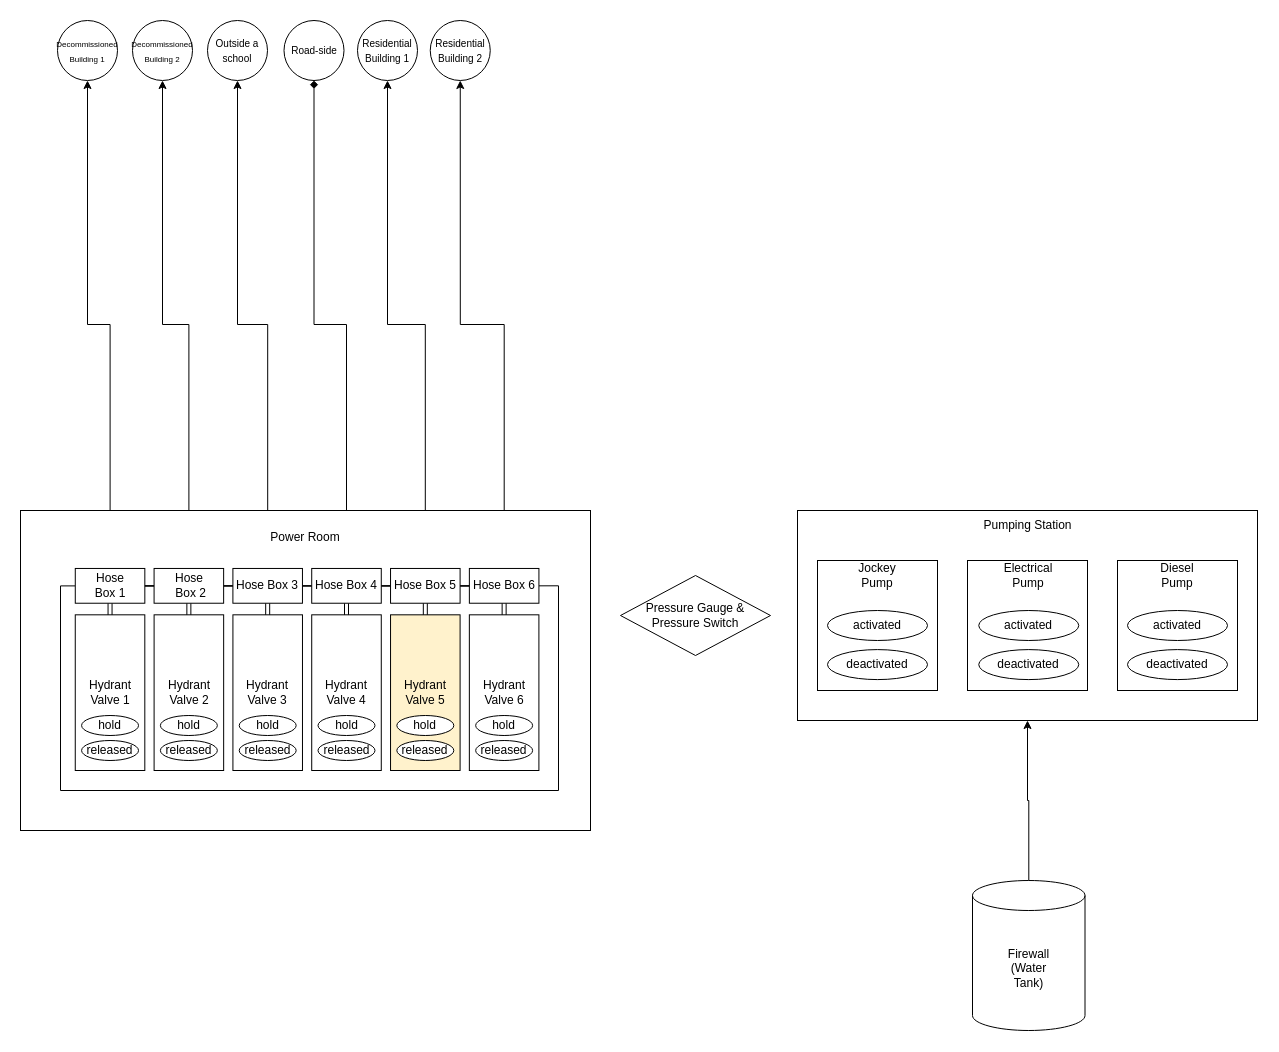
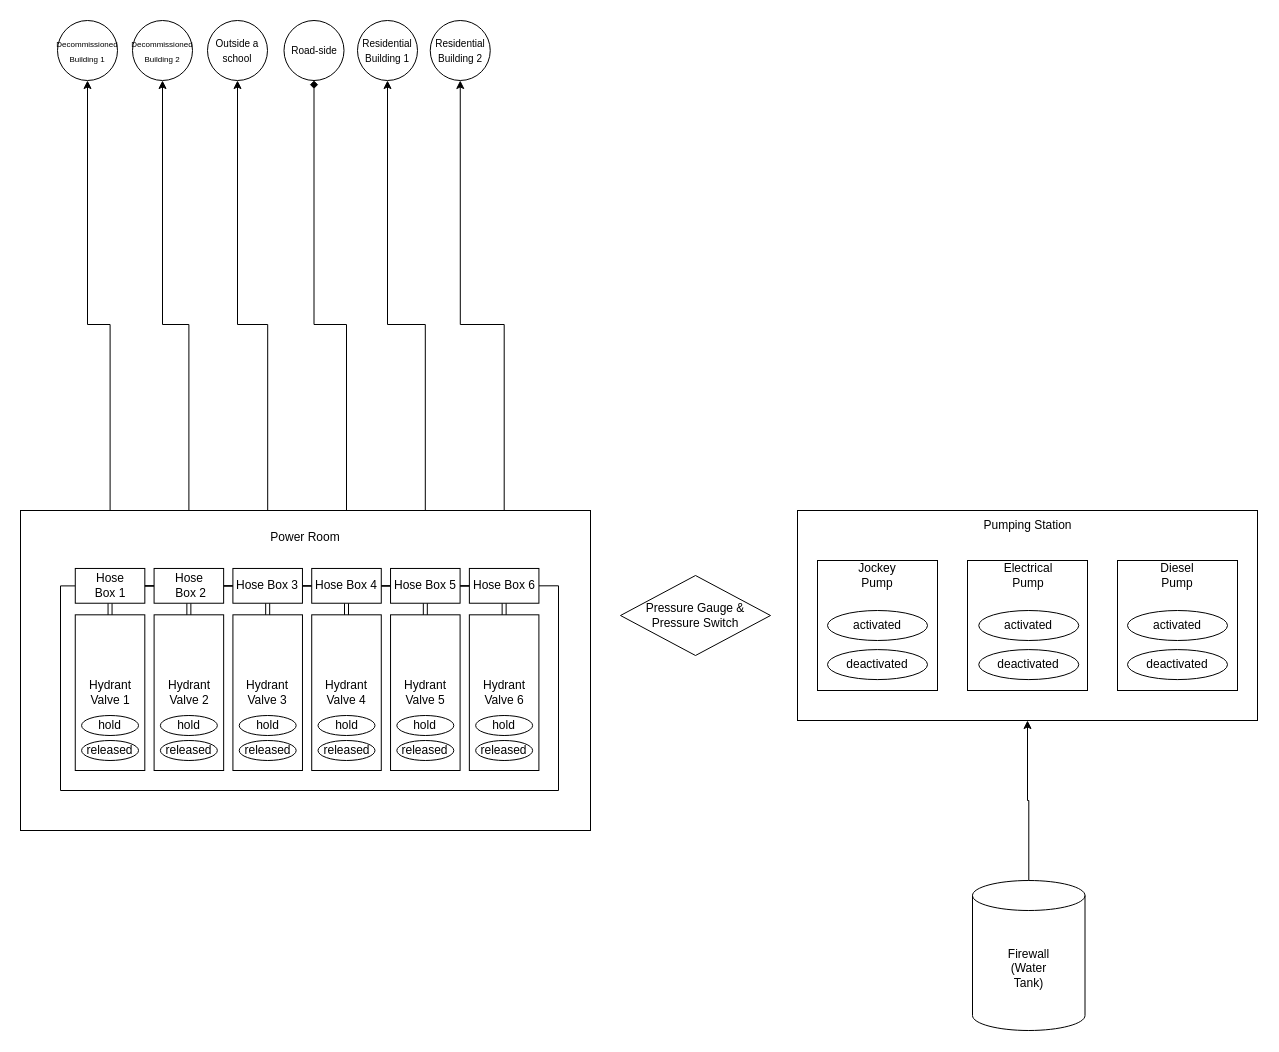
  <mxCell id="0" />
  <mxCell id="1" parent="0" />
  <mxCell id="2" value="" style="edgeStyle=orthogonalEdgeStyle;rounded=0;orthogonalLoop=1;jettySize=auto;html=1;" edge="1" parent="1" source="3" target="10"><mxGeometry relative="1" as="geometry" /></mxCell>
  <mxCell id="3" value="Firewall&lt;br&gt;(Water&lt;br&gt;Tank)" style="shape=cylinder3;whiteSpace=wrap;html=1;boundedLbl=1;backgroundOutline=1;size=15;" vertex="1" parent="1"><mxGeometry x="972" y="880" width="112.5" height="150" as="geometry" /></mxCell>
  <mxCell id="4" style="edgeStyle=orthogonalEdgeStyle;rounded=0;orthogonalLoop=1;jettySize=auto;html=1;entryX=0.5;entryY=1;entryDx=0;entryDy=0;" edge="1" parent="1" source="33" target="16"><mxGeometry relative="1" as="geometry" /></mxCell>
  <mxCell id="5" style="edgeStyle=orthogonalEdgeStyle;rounded=0;orthogonalLoop=1;jettySize=auto;html=1;entryX=0.5;entryY=1;entryDx=0;entryDy=0;" edge="1" parent="1" source="36" target="17"><mxGeometry relative="1" as="geometry" /></mxCell>
  <mxCell id="6" style="edgeStyle=orthogonalEdgeStyle;rounded=0;orthogonalLoop=1;jettySize=auto;html=1;entryX=0.5;entryY=1;entryDx=0;entryDy=0;" edge="1" parent="1" source="39" target="18"><mxGeometry relative="1" as="geometry" /></mxCell>
  <mxCell id="7" style="edgeStyle=orthogonalEdgeStyle;rounded=0;orthogonalLoop=1;jettySize=auto;html=1;entryX=0.5;entryY=1;entryDx=0;entryDy=0;endArrow=diamond;" edge="1" parent="1" source="42" target="19"><mxGeometry relative="1" as="geometry" /></mxCell>
  <mxCell id="8" style="edgeStyle=orthogonalEdgeStyle;rounded=0;orthogonalLoop=1;jettySize=auto;html=1;entryX=0.5;entryY=1;entryDx=0;entryDy=0;" edge="1" parent="1" source="45" target="20"><mxGeometry relative="1" as="geometry" /></mxCell>
  <mxCell id="9" style="edgeStyle=orthogonalEdgeStyle;rounded=0;orthogonalLoop=1;jettySize=auto;html=1;entryX=0.5;entryY=1;entryDx=0;entryDy=0;" edge="1" parent="1" source="47" target="21"><mxGeometry relative="1" as="geometry" /></mxCell>
  <mxCell id="10" value="" style="rounded=0;whiteSpace=wrap;html=1;" vertex="1" parent="1"><mxGeometry x="797" y="510" width="460" height="210" as="geometry" /></mxCell>
  <mxCell id="11" value="Pumping Station" style="text;html=1;strokeColor=none;fillColor=none;align=center;verticalAlign=middle;whiteSpace=wrap;rounded=0;" vertex="1" parent="1"><mxGeometry x="969.5" y="510" width="115" height="30" as="geometry" /></mxCell>
  <mxCell id="12" value="" style="rounded=0;whiteSpace=wrap;html=1;" vertex="1" parent="1"><mxGeometry x="817" y="560" width="120" height="130" as="geometry" /></mxCell>
  <mxCell id="13" value="" style="rounded=0;whiteSpace=wrap;html=1;" vertex="1" parent="1"><mxGeometry x="967" y="560" width="120" height="130" as="geometry" /></mxCell>
  <mxCell id="14" value="" style="rounded=0;whiteSpace=wrap;html=1;" vertex="1" parent="1"><mxGeometry x="1117" y="560" width="120" height="130" as="geometry" /></mxCell>
  <mxCell id="15" value="" style="group" vertex="1" connectable="0" parent="1"><mxGeometry x="57" y="20" width="432.75" height="60" as="geometry" /></mxCell>
  <mxCell id="16" value="&lt;font style=&quot;font-size: 8px;&quot;&gt;Decommissioned&lt;br&gt;Building 1&lt;/font&gt;" style="ellipse;whiteSpace=wrap;html=1;aspect=fixed;" vertex="1" parent="15"><mxGeometry width="60" height="60" as="geometry" /></mxCell>
  <mxCell id="17" value="&lt;font style=&quot;font-size: 8px;&quot;&gt;Decommissioned&lt;br&gt;Building 2&lt;/font&gt;" style="ellipse;whiteSpace=wrap;html=1;aspect=fixed;" vertex="1" parent="15"><mxGeometry x="75" width="60" height="60" as="geometry" /></mxCell>
  <mxCell id="18" value="&lt;font style=&quot;font-size: 10px;&quot;&gt;Outside a school&lt;/font&gt;" style="ellipse;whiteSpace=wrap;html=1;aspect=fixed;" vertex="1" parent="15"><mxGeometry x="150" width="60" height="60" as="geometry" /></mxCell>
  <mxCell id="19" value="&lt;font style=&quot;font-size: 10px;&quot;&gt;Road-side&lt;/font&gt;" style="ellipse;whiteSpace=wrap;html=1;aspect=fixed;" vertex="1" parent="15"><mxGeometry x="226.5" width="60" height="60" as="geometry" /></mxCell>
  <mxCell id="20" value="&lt;font style=&quot;font-size: 10px;&quot;&gt;Residential Building 1&lt;/font&gt;" style="ellipse;whiteSpace=wrap;html=1;aspect=fixed;" vertex="1" parent="15"><mxGeometry x="300" width="60" height="60" as="geometry" /></mxCell>
  <mxCell id="21" value="&lt;font style=&quot;font-size: 10px;&quot;&gt;Residential Building 2&lt;/font&gt;" style="ellipse;whiteSpace=wrap;html=1;aspect=fixed;" vertex="1" parent="15"><mxGeometry x="372.75" width="60" height="60" as="geometry" /></mxCell>
  <mxCell id="22" value="" style="rounded=0;whiteSpace=wrap;html=1;" parent="1" vertex="1"><mxGeometry x="20" y="510" width="570" height="320" as="geometry" /></mxCell>
  <mxCell id="23" value="Power Room" style="text;html=1;strokeColor=none;fillColor=none;align=center;verticalAlign=middle;whiteSpace=wrap;rounded=0;" vertex="1" parent="1"><mxGeometry x="252.841" y="520" width="104.318" height="34.774" as="geometry" /></mxCell>
  <mxCell id="24" value="Hydrant Valve 1" style="rounded=0;whiteSpace=wrap;html=1;flipH=1;" vertex="1" parent="1"><mxGeometry x="74.77" y="614.32" width="69.55" height="155.68" as="geometry" /></mxCell>
  <mxCell id="25" value="Hydrant Valve 2" style="rounded=0;whiteSpace=wrap;html=1;flipH=1;" vertex="1" parent="1"><mxGeometry x="153.59" y="614.32" width="69.55" height="155.68" as="geometry" /></mxCell>
  <mxCell id="26" value="Hydrant Valve 3" style="rounded=0;whiteSpace=wrap;html=1;flipH=1;" vertex="1" parent="1"><mxGeometry x="232.41" y="614.32" width="69.55" height="155.68" as="geometry" /></mxCell>
  <mxCell id="27" value="Hydrant Valve 4" style="rounded=0;whiteSpace=wrap;html=1;flipH=1;" vertex="1" parent="1"><mxGeometry x="311.23" y="614.32" width="69.55" height="155.68" as="geometry" /></mxCell>
- <mxCell id="28" value="Hydrant Valve 5" style="rounded=0;whiteSpace=wrap;html=1;flipH=1;fillColor=#fff2cc;" vertex="1" parent="1"><mxGeometry x="390.05" y="614.32" width="69.55" height="155.68" as="geometry" /></mxCell>
+ <mxCell id="28" value="Hydrant Valve 5" style="rounded=0;whiteSpace=wrap;html=1;flipH=1;" vertex="1" parent="1"><mxGeometry x="390.05" y="614.32" width="69.55" height="155.68" as="geometry" /></mxCell>
  <mxCell id="29" value="Hydrant Valve 6" style="rounded=0;whiteSpace=wrap;html=1;flipH=1;" vertex="1" parent="1"><mxGeometry x="468.86" y="614.32" width="69.55" height="155.68" as="geometry" /></mxCell>
  <mxCell id="30" style="rounded=0;orthogonalLoop=1;jettySize=auto;html=1;shape=link;" edge="1" parent="1" source="33" target="24"><mxGeometry relative="1" as="geometry" /></mxCell>
  <mxCell id="31" style="edgeStyle=orthogonalEdgeStyle;rounded=0;orthogonalLoop=1;jettySize=auto;html=1;endArrow=none;endFill=0;" edge="1" parent="1" source="33" target="36"><mxGeometry relative="1" as="geometry" /></mxCell>
  <mxCell id="32" style="edgeStyle=orthogonalEdgeStyle;rounded=0;orthogonalLoop=1;jettySize=auto;html=1;entryX=1;entryY=0.5;entryDx=0;entryDy=0;endArrow=none;endFill=0;" edge="1" parent="1" source="33" target="47"><mxGeometry relative="1" as="geometry"><Array as="points"><mxPoint x="60" y="585" /><mxPoint x="60" y="790" /><mxPoint x="558" y="790" /><mxPoint x="558" y="585" /></Array></mxGeometry></mxCell>
  <mxCell id="33" value="Hose &lt;br&gt;Box 1" style="rounded=0;whiteSpace=wrap;html=1;flipH=1;" vertex="1" parent="1"><mxGeometry x="74.773" y="567.956" width="69.545" height="34.774" as="geometry" /></mxCell>
  <mxCell id="34" style="rounded=0;orthogonalLoop=1;jettySize=auto;html=1;shape=link;" edge="1" parent="1" source="36" target="25"><mxGeometry relative="1" as="geometry" /></mxCell>
  <mxCell id="35" style="edgeStyle=orthogonalEdgeStyle;rounded=0;orthogonalLoop=1;jettySize=auto;html=1;endArrow=none;endFill=0;" edge="1" parent="1" source="36" target="39"><mxGeometry relative="1" as="geometry" /></mxCell>
  <mxCell id="36" value="Hose&lt;br&gt;&amp;nbsp;Box 2" style="rounded=0;whiteSpace=wrap;html=1;flipH=1;" vertex="1" parent="1"><mxGeometry x="153.591" y="567.956" width="69.545" height="34.774" as="geometry" /></mxCell>
  <mxCell id="37" style="rounded=0;orthogonalLoop=1;jettySize=auto;html=1;shape=link;" edge="1" parent="1" source="39" target="26"><mxGeometry relative="1" as="geometry" /></mxCell>
  <mxCell id="38" style="edgeStyle=orthogonalEdgeStyle;rounded=0;orthogonalLoop=1;jettySize=auto;html=1;endArrow=none;endFill=0;" edge="1" parent="1" source="39" target="42"><mxGeometry relative="1" as="geometry" /></mxCell>
  <mxCell id="39" value="Hose Box&amp;nbsp;3" style="rounded=0;whiteSpace=wrap;html=1;flipH=1;" vertex="1" parent="1"><mxGeometry x="232.409" y="567.956" width="69.545" height="34.774" as="geometry" /></mxCell>
  <mxCell id="40" style="rounded=0;orthogonalLoop=1;jettySize=auto;html=1;shape=link;" edge="1" parent="1" source="42" target="27"><mxGeometry relative="1" as="geometry" /></mxCell>
  <mxCell id="41" style="edgeStyle=orthogonalEdgeStyle;rounded=0;orthogonalLoop=1;jettySize=auto;html=1;endArrow=none;endFill=0;" edge="1" parent="1" source="42" target="45"><mxGeometry relative="1" as="geometry" /></mxCell>
  <mxCell id="42" value="Hose Box&amp;nbsp;4" style="rounded=0;whiteSpace=wrap;html=1;flipH=1;" vertex="1" parent="1"><mxGeometry x="311.227" y="567.956" width="69.545" height="34.774" as="geometry" /></mxCell>
  <mxCell id="43" style="rounded=0;orthogonalLoop=1;jettySize=auto;html=1;shape=link;" edge="1" parent="1" source="45" target="28"><mxGeometry relative="1" as="geometry" /></mxCell>
  <mxCell id="44" style="edgeStyle=orthogonalEdgeStyle;rounded=0;orthogonalLoop=1;jettySize=auto;html=1;endArrow=none;endFill=0;" edge="1" parent="1" source="45" target="47"><mxGeometry relative="1" as="geometry" /></mxCell>
  <mxCell id="45" value="Hose Box&amp;nbsp;5" style="rounded=0;whiteSpace=wrap;html=1;flipH=1;" vertex="1" parent="1"><mxGeometry x="390.045" y="567.956" width="69.545" height="34.774" as="geometry" /></mxCell>
  <mxCell id="46" style="rounded=0;orthogonalLoop=1;jettySize=auto;html=1;shape=link;" edge="1" parent="1" source="47" target="29"><mxGeometry relative="1" as="geometry" /></mxCell>
  <mxCell id="47" value="Hose Box&amp;nbsp;6" style="rounded=0;whiteSpace=wrap;html=1;flipH=1;" vertex="1" parent="1"><mxGeometry x="468.864" y="567.956" width="69.545" height="34.774" as="geometry" /></mxCell>
  <mxCell id="48" value="activated" style="ellipse;whiteSpace=wrap;html=1;" vertex="1" parent="1"><mxGeometry x="827" y="610" width="100" height="30" as="geometry" /></mxCell>
  <mxCell id="49" value="Pressure Gauge &amp;amp; Pressure Switch" style="rhombus;whiteSpace=wrap;html=1;" vertex="1" parent="1"><mxGeometry x="620" y="575" width="150" height="80" as="geometry" /></mxCell>
  <mxCell id="50" value="deactivated" style="ellipse;whiteSpace=wrap;html=1;" vertex="1" parent="1"><mxGeometry x="827" y="649.09" width="100" height="30" as="geometry" /></mxCell>
  <mxCell id="51" value="activated" style="ellipse;whiteSpace=wrap;html=1;" vertex="1" parent="1"><mxGeometry x="978.25" y="610" width="100" height="30" as="geometry" /></mxCell>
  <mxCell id="52" value="deactivated" style="ellipse;whiteSpace=wrap;html=1;" vertex="1" parent="1"><mxGeometry x="978.25" y="649.09" width="100" height="30" as="geometry" /></mxCell>
  <mxCell id="53" value="activated" style="ellipse;whiteSpace=wrap;html=1;" vertex="1" parent="1"><mxGeometry x="1127" y="610" width="100" height="30" as="geometry" /></mxCell>
  <mxCell id="54" value="deactivated" style="ellipse;whiteSpace=wrap;html=1;" vertex="1" parent="1"><mxGeometry x="1127" y="649.09" width="100" height="30" as="geometry" /></mxCell>
  <mxCell id="55" value="Jockey&lt;br&gt;Pump" style="text;html=1;strokeColor=none;fillColor=none;align=center;verticalAlign=middle;whiteSpace=wrap;rounded=0;" vertex="1" parent="1"><mxGeometry x="847" y="560" width="60" height="30" as="geometry" /></mxCell>
  <mxCell id="56" value="Electrical&lt;br&gt;Pump" style="text;html=1;strokeColor=none;fillColor=none;align=center;verticalAlign=middle;whiteSpace=wrap;rounded=0;" vertex="1" parent="1"><mxGeometry x="998.25" y="560" width="60" height="30" as="geometry" /></mxCell>
  <mxCell id="57" value="Diesel&lt;br&gt;Pump" style="text;html=1;strokeColor=none;fillColor=none;align=center;verticalAlign=middle;whiteSpace=wrap;rounded=0;" vertex="1" parent="1"><mxGeometry x="1147" y="560" width="60" height="30" as="geometry" /></mxCell>
  <mxCell id="58" value="hold" style="ellipse;whiteSpace=wrap;html=1;" vertex="1" parent="1"><mxGeometry x="81.08" y="715" width="56.93" height="20" as="geometry" /></mxCell>
  <mxCell id="59" value="released" style="ellipse;whiteSpace=wrap;html=1;" vertex="1" parent="1"><mxGeometry x="81.08" y="740" width="56.93" height="20" as="geometry" /></mxCell>
  <mxCell id="60" value="hold" style="ellipse;whiteSpace=wrap;html=1;" vertex="1" parent="1"><mxGeometry x="159.9" y="715" width="56.93" height="20" as="geometry" /></mxCell>
  <mxCell id="61" value="released" style="ellipse;whiteSpace=wrap;html=1;" vertex="1" parent="1"><mxGeometry x="159.9" y="740" width="56.93" height="20" as="geometry" /></mxCell>
  <mxCell id="62" value="hold" style="ellipse;whiteSpace=wrap;html=1;" vertex="1" parent="1"><mxGeometry x="238.72" y="715" width="56.93" height="20" as="geometry" /></mxCell>
  <mxCell id="63" value="released" style="ellipse;whiteSpace=wrap;html=1;" vertex="1" parent="1"><mxGeometry x="238.72" y="740" width="56.93" height="20" as="geometry" /></mxCell>
  <mxCell id="64" value="hold" style="ellipse;whiteSpace=wrap;html=1;" vertex="1" parent="1"><mxGeometry x="317.54" y="715" width="56.93" height="20" as="geometry" /></mxCell>
  <mxCell id="65" value="released" style="ellipse;whiteSpace=wrap;html=1;" vertex="1" parent="1"><mxGeometry x="317.54" y="740" width="56.93" height="20" as="geometry" /></mxCell>
  <mxCell id="66" value="hold" style="ellipse;whiteSpace=wrap;html=1;" vertex="1" parent="1"><mxGeometry x="396.36" y="715" width="56.93" height="20" as="geometry" /></mxCell>
  <mxCell id="67" value="released" style="ellipse;whiteSpace=wrap;html=1;" vertex="1" parent="1"><mxGeometry x="396.36" y="740" width="56.93" height="20" as="geometry" /></mxCell>
  <mxCell id="68" value="hold" style="ellipse;whiteSpace=wrap;html=1;" vertex="1" parent="1"><mxGeometry x="475.17" y="715" width="56.93" height="20" as="geometry" /></mxCell>
  <mxCell id="69" value="released" style="ellipse;whiteSpace=wrap;html=1;" vertex="1" parent="1"><mxGeometry x="475.17" y="740" width="56.93" height="20" as="geometry" /></mxCell>
